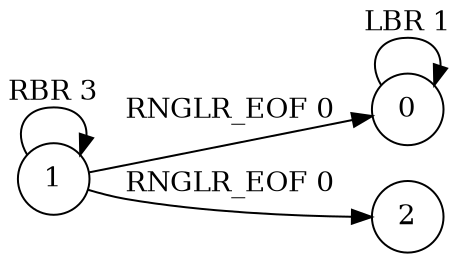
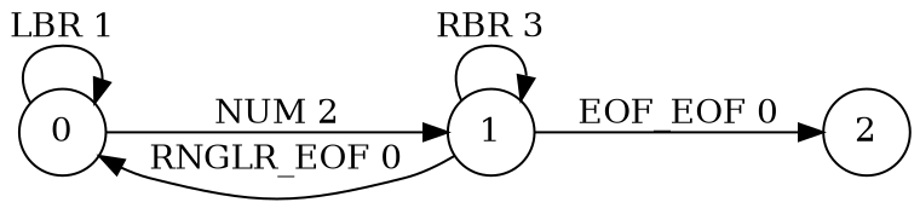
  digraph {
    rankdir=LR
    node [shape=circle]
    0
    1
    2
    0 -> 0 [label="LBR 1"]
+   0 -> 1 [label="NUM 2"]
    1 -> 0 [label="RNGLR_EOF 0"]
    1 -> 1 [label="RBR 3"]
-   1 -> 2 [label="RNGLR_EOF 0"]
+   1 -> 2 [label="EOF_EOF 0"]
  }
